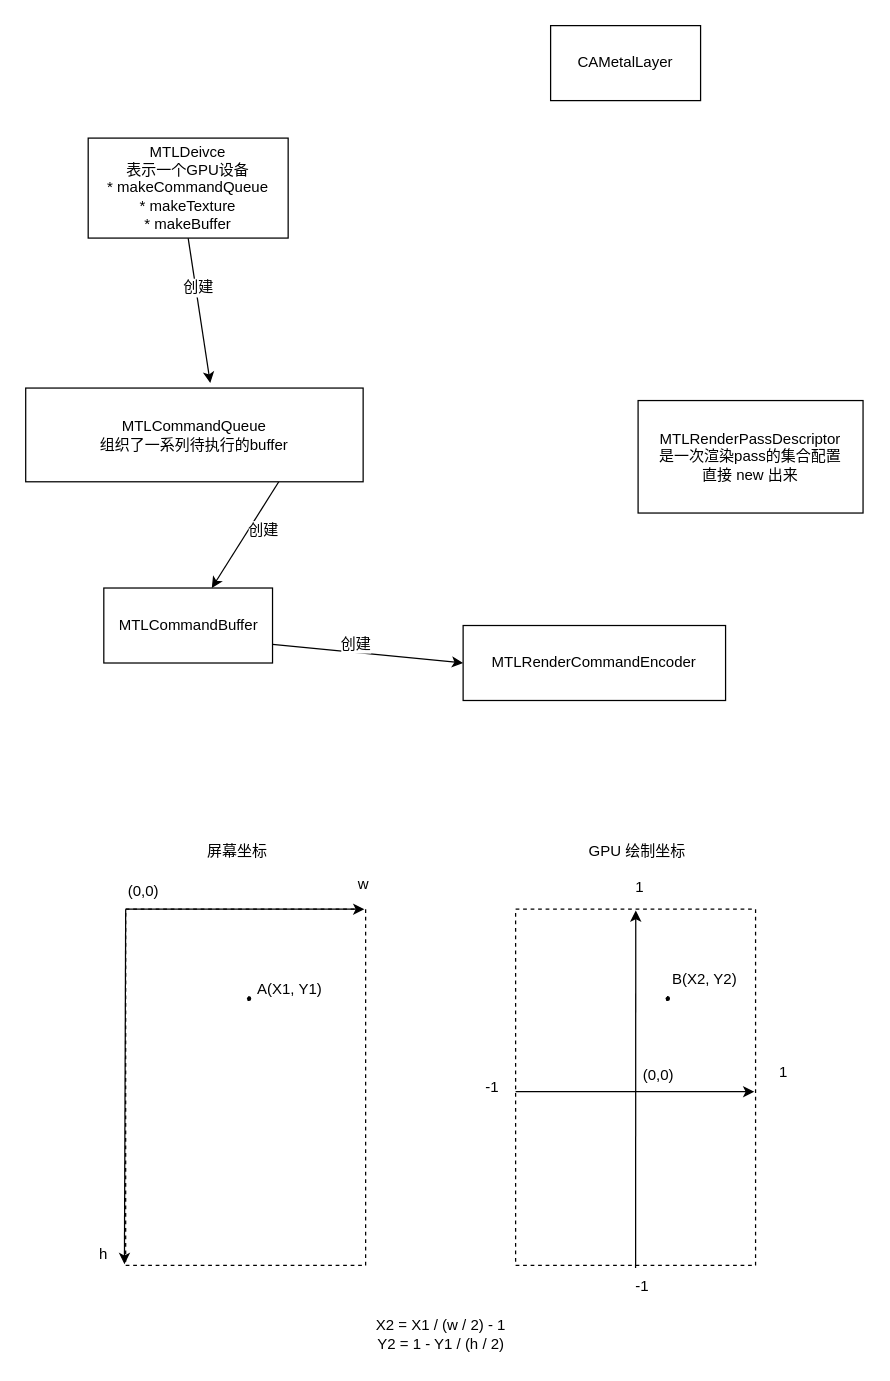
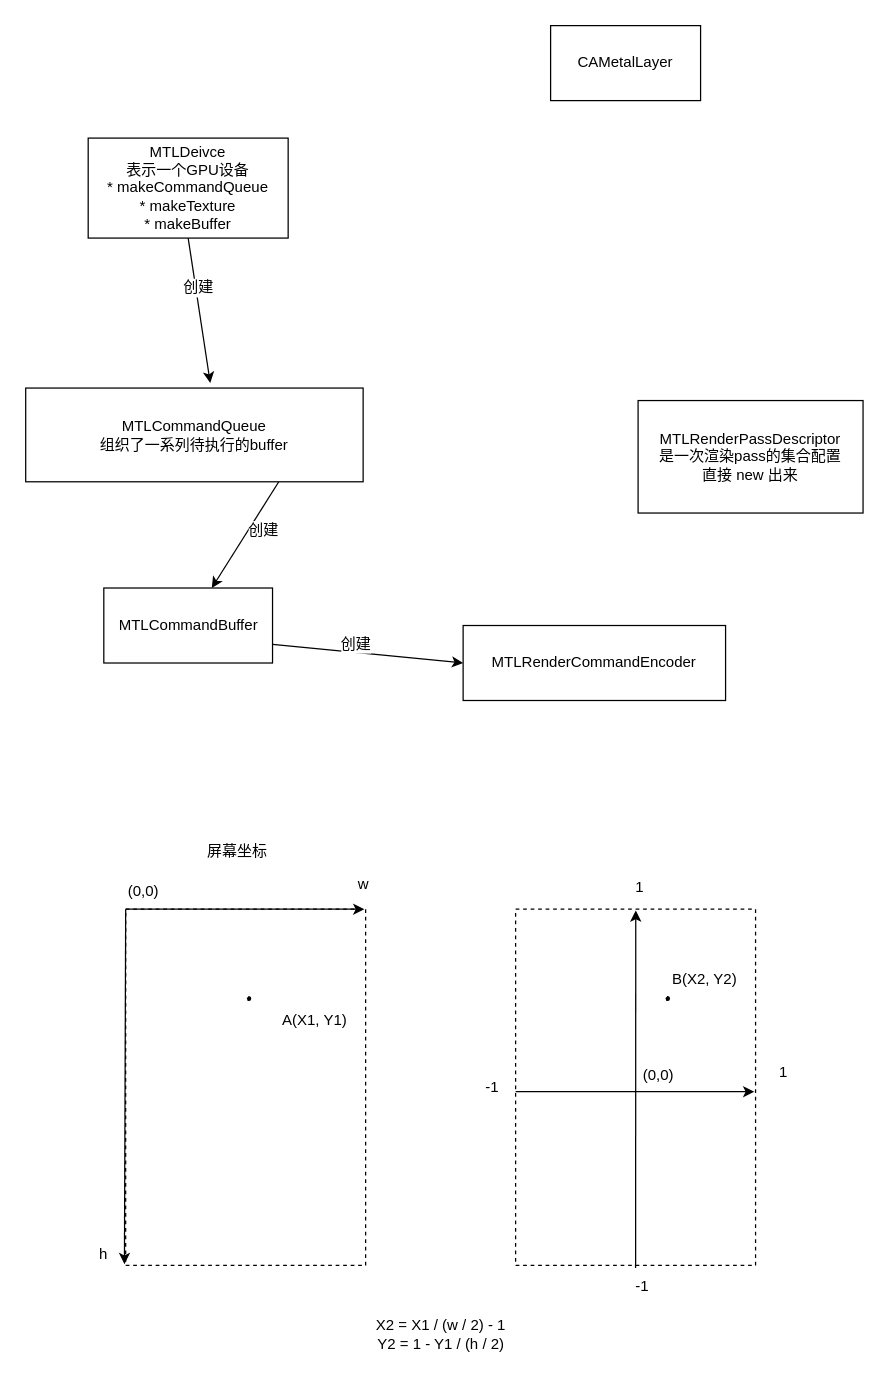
  <mxCell id="0" />
  <mxCell id="1" parent="0" />
  <mxCell id="2" value="" style="rounded=0;whiteSpace=wrap;html=1;dashed=1;" vertex="1" parent="1"><mxGeometry x="100" y="727" width="192" height="285" as="geometry" /></mxCell>
  <mxCell id="3" style="edgeStyle=none;rounded=0;orthogonalLoop=1;jettySize=auto;html=1;exitX=0.5;exitY=1;exitDx=0;exitDy=0;entryX=0.547;entryY=-0.053;entryDx=0;entryDy=0;entryPerimeter=0;" edge="1" parent="1" source="5" target="10"><mxGeometry relative="1" as="geometry" /></mxCell>
  <mxCell id="4" value="创建" style="text;html=1;align=center;verticalAlign=middle;resizable=0;points=[];;labelBackgroundColor=#ffffff;" vertex="1" connectable="0" parent="3"><mxGeometry x="-0.314" y="1" relative="1" as="geometry"><mxPoint as="offset" /></mxGeometry></mxCell>
  <mxCell id="5" value="MTLDeivce&lt;br&gt;表示一个GPU设备&lt;br&gt;* makeCommandQueue&lt;br&gt;* makeTexture&lt;br&gt;* makeBuffer" style="rounded=0;whiteSpace=wrap;html=1;" vertex="1" parent="1"><mxGeometry x="70" y="110" width="160" height="80" as="geometry" /></mxCell>
  <mxCell id="6" value="CAMetalLayer" style="rounded=0;whiteSpace=wrap;html=1;" vertex="1" parent="1"><mxGeometry x="440" y="20" width="120" height="60" as="geometry" /></mxCell>
  <mxCell id="7" value="MTLRenderPassDescriptor&lt;br&gt;是一次渲染pass的集合配置&lt;br&gt;直接 new 出来" style="rounded=0;whiteSpace=wrap;html=1;" vertex="1" parent="1"><mxGeometry x="510" y="320" width="180" height="90" as="geometry" /></mxCell>
  <mxCell id="8" style="rounded=0;orthogonalLoop=1;jettySize=auto;html=1;exitX=0.75;exitY=1;exitDx=0;exitDy=0;" edge="1" parent="1" source="10" target="14"><mxGeometry relative="1" as="geometry" /></mxCell>
  <mxCell id="9" value="创建" style="text;html=1;align=center;verticalAlign=middle;resizable=0;points=[];;labelBackgroundColor=#ffffff;" vertex="1" connectable="0" parent="8"><mxGeometry x="-0.276" y="4" relative="1" as="geometry"><mxPoint x="3" y="6" as="offset" /></mxGeometry></mxCell>
  <mxCell id="10" value="MTLCommandQueue&lt;br&gt;组织了一系列待执行的buffer" style="rounded=0;whiteSpace=wrap;html=1;" vertex="1" parent="1"><mxGeometry x="20" y="310" width="270" height="75" as="geometry" /></mxCell>
  <mxCell id="11" value="MTLRenderCommandEncoder" style="rounded=0;whiteSpace=wrap;html=1;" vertex="1" parent="1"><mxGeometry x="370" y="500" width="210" height="60" as="geometry" /></mxCell>
  <mxCell id="12" style="rounded=0;orthogonalLoop=1;jettySize=auto;html=1;exitX=1;exitY=0.75;exitDx=0;exitDy=0;entryX=0;entryY=0.5;entryDx=0;entryDy=0;elbow=vertical;" edge="1" parent="1" source="14" target="11"><mxGeometry relative="1" as="geometry" /></mxCell>
  <mxCell id="13" value="创建" style="text;html=1;align=center;verticalAlign=middle;resizable=0;points=[];;labelBackgroundColor=#ffffff;" vertex="1" connectable="0" parent="12"><mxGeometry x="0.28" relative="1" as="geometry"><mxPoint x="-31.17" y="-9.91" as="offset" /></mxGeometry></mxCell>
  <mxCell id="14" value="MTLCommandBuffer" style="rounded=0;whiteSpace=wrap;html=1;" vertex="1" parent="1"><mxGeometry x="82.5" y="470" width="135" height="60" as="geometry" /></mxCell>
  <mxCell id="15" value="" style="endArrow=classic;html=1;" edge="1" parent="1"><mxGeometry width="50" height="50" relative="1" as="geometry"><mxPoint x="100" y="727" as="sourcePoint" /><mxPoint x="99" y="1011" as="targetPoint" /></mxGeometry></mxCell>
  <mxCell id="16" value="" style="endArrow=classic;html=1;" edge="1" parent="1"><mxGeometry width="50" height="50" relative="1" as="geometry"><mxPoint x="100" y="727" as="sourcePoint" /><mxPoint x="291" y="727" as="targetPoint" /></mxGeometry></mxCell>
  <mxCell id="17" value="" style="rounded=0;whiteSpace=wrap;html=1;dashed=1;" vertex="1" parent="1"><mxGeometry x="412" y="727" width="192" height="285" as="geometry" /></mxCell>
  <mxCell id="18" value="" style="endArrow=classic;html=1;" edge="1" parent="1"><mxGeometry width="50" height="50" relative="1" as="geometry"><mxPoint x="508" y="1014" as="sourcePoint" /><mxPoint x="508.14" y="728" as="targetPoint" /></mxGeometry></mxCell>
  <mxCell id="19" value="" style="endArrow=classic;html=1;" edge="1" parent="1"><mxGeometry width="50" height="50" relative="1" as="geometry"><mxPoint x="412" y="873" as="sourcePoint" /><mxPoint x="603" y="873" as="targetPoint" /></mxGeometry></mxCell>
  <mxCell id="20" value="w" style="text;html=1;align=center;verticalAlign=middle;resizable=0;points=[];;autosize=1;" vertex="1" parent="1"><mxGeometry x="280" y="698" width="19" height="18" as="geometry" /></mxCell>
  <mxCell id="21" value="h" style="text;html=1;align=center;verticalAlign=middle;resizable=0;points=[];;autosize=1;" vertex="1" parent="1"><mxGeometry x="73" y="994" width="17" height="18" as="geometry" /></mxCell>
  <mxCell id="22" value="1" style="text;html=1;align=center;verticalAlign=middle;resizable=0;points=[];;autosize=1;" vertex="1" parent="1"><mxGeometry x="617" y="849" width="17" height="18" as="geometry" /></mxCell>
  <mxCell id="23" value="-1" style="text;html=1;align=center;verticalAlign=middle;resizable=0;points=[];;autosize=1;" vertex="1" parent="1"><mxGeometry x="382" y="860.5" width="21" height="18" as="geometry" /></mxCell>
  <mxCell id="24" value="1" style="text;html=1;align=center;verticalAlign=middle;resizable=0;points=[];;autosize=1;" vertex="1" parent="1"><mxGeometry x="502" y="701" width="17" height="18" as="geometry" /></mxCell>
  <mxCell id="25" value="-1" style="text;html=1;align=center;verticalAlign=middle;resizable=0;points=[];;autosize=1;" vertex="1" parent="1"><mxGeometry x="502" y="1020" width="21" height="18" as="geometry" /></mxCell>
  <mxCell id="26" value="(0,0)" style="text;html=1;align=center;verticalAlign=middle;resizable=0;points=[];;autosize=1;" vertex="1" parent="1"><mxGeometry x="508" y="851" width="35" height="18" as="geometry" /></mxCell>
  <mxCell id="27" value="(0,0)" style="text;html=1;align=center;verticalAlign=middle;resizable=0;points=[];;autosize=1;" vertex="1" parent="1"><mxGeometry x="96" y="704" width="35" height="18" as="geometry" /></mxCell>
  <mxCell id="28" value="屏幕坐标" style="text;html=1;align=center;verticalAlign=middle;resizable=0;points=[];;autosize=1;" vertex="1" parent="1"><mxGeometry x="159.5" y="672" width="58" height="18" as="geometry" /></mxCell>
- <mxCell id="29" value="GPU 绘制坐标" style="text;html=1;align=center;verticalAlign=middle;resizable=0;points=[];;autosize=1;" vertex="1" parent="1"><mxGeometry x="465" y="672" width="87" height="18" as="geometry" /></mxCell>
- <mxCell id="30" value="A(X1, Y1)" style="text;html=1;strokeColor=none;fillColor=none;align=center;verticalAlign=middle;whiteSpace=wrap;rounded=0;dashed=1;" vertex="1" parent="1"><mxGeometry x="200" y="780" width="63" height="21" as="geometry" /></mxCell>
+ <mxCell id="30" value="A(X1, Y1)" style="text;html=1;strokeColor=none;fillColor=none;align=center;verticalAlign=middle;whiteSpace=wrap;rounded=0;dashed=1;" vertex="1" parent="1"><mxGeometry x="220" y="805" width="63" height="21" as="geometry" /></mxCell>
  <mxCell id="31" value="" style="ellipse;whiteSpace=wrap;html=1;dashed=1;fillColor=#000000;" vertex="1" parent="1"><mxGeometry x="197" y="797" width="3" height="3" as="geometry" /></mxCell>
  <mxCell id="32" value="X2 = X1 / (w / 2) - 1&lt;br&gt;Y2 = 1 - Y1 / (h / 2)" style="text;html=1;align=center;verticalAlign=middle;resizable=0;points=[];;autosize=1;" vertex="1" parent="1"><mxGeometry x="295" y="1051" width="114" height="32" as="geometry" /></mxCell>
  <mxCell id="33" value="B(X2, Y2)" style="text;html=1;strokeColor=none;fillColor=none;align=center;verticalAlign=middle;whiteSpace=wrap;rounded=0;dashed=1;" vertex="1" parent="1"><mxGeometry x="532" y="772" width="63" height="21" as="geometry" /></mxCell>
  <mxCell id="34" value="" style="ellipse;whiteSpace=wrap;html=1;dashed=1;fillColor=#000000;" vertex="1" parent="1"><mxGeometry x="532" y="797" width="3" height="3" as="geometry" /></mxCell>
